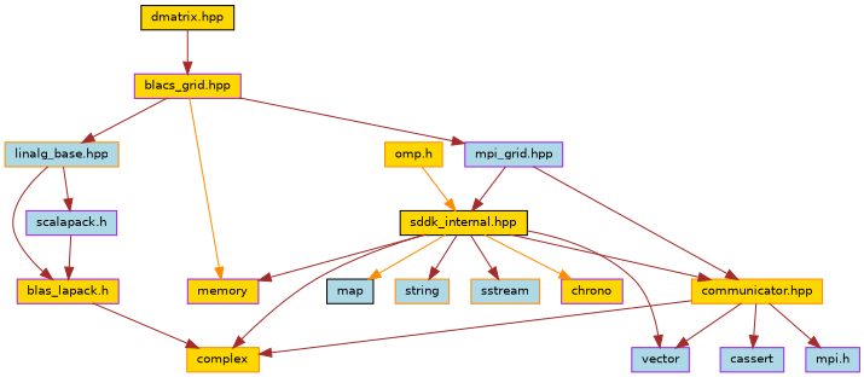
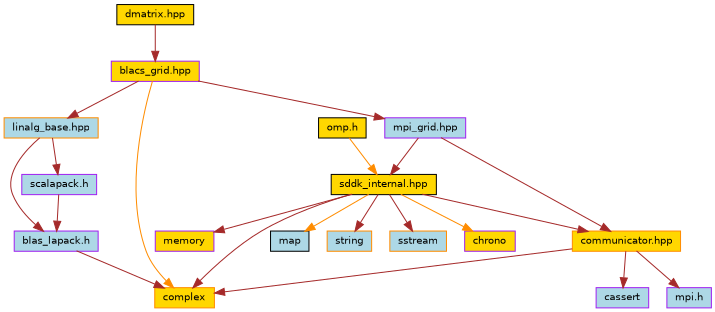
  digraph {
    node [color=purple fillcolor=gold fontname=Helvetica fontsize=10 shape=record style=filled]
    edge [color=brown fontname=Helvetica fontsize=10 labelfontname=Helvetica labelfontsize=10 style=solid]
    n1 [color=black fontcolor=black height=0.2 label="dmatrix.hpp" width=0.4]
    n2 [height=0.2 label="blacs_grid.hpp" width=0.4]
    n3 [height=0.2 label=memory width=0.4]
    n4 [fillcolor=lightblue height=0.2 label="mpi_grid.hpp" width=0.4]
    n5 [color=darkorange fillcolor=lightblue height=0.2 label="linalg_base.hpp" width=0.4]
    n6 [color=black height=0.2 label="sddk_internal.hpp" width=0.4]
    n7 [color=darkorange height=0.2 label="communicator.hpp" width=0.4]
-   n8 [height=0.2 label="blas_lapack.h" width=0.4]
+   n8 [fillcolor=lightblue height=0.2 label="blas_lapack.h" width=0.4]
    n9 [fillcolor=lightblue height=0.2 label="scalapack.h" width=0.4]
    n10 [color=darkorange fillcolor=lightblue height=0.2 label=string width=0.4]
    n11 [color=darkorange fillcolor=lightblue height=0.2 label=sstream width=0.4]
    n12 [height=0.2 label=chrono width=0.4]
    n13 [color=black fillcolor=lightblue height=0.2 label=map width=0.4]
-   n14 [fillcolor=lightblue height=0.2 label=vector width=0.4]
    n15 [color=darkorange height=0.2 label=complex width=0.4]
    n16 [fillcolor=lightblue height=0.2 label="mpi.h" width=0.4]
    n17 [fillcolor=lightblue height=0.2 label=cassert width=0.4]
-   n18 [color=darkorange height=0.2 label="omp.h" width=0.4]
+   n18 [color=black height=0.2 label="omp.h" width=0.4]
    n1 -> n2
-   n2 -> n3 [color=darkorange]
+   n2 -> n15 [color=darkorange]
    n2 -> n4
    n2 -> n5
    n4 -> n6
    n4 -> n7
    n5 -> n8
    n5 -> n9
    n6 -> n3
    n6 -> n7
    n6 -> n10
    n6 -> n11
    n6 -> n12 [color=darkorange]
    n6 -> n13 [color=darkorange]
-   n6 -> n14
    n6 -> n15
-   n7 -> n14
    n7 -> n15
    n7 -> n16
    n7 -> n17
    n8 -> n15
    n9 -> n8
    n18 -> n6 [color=darkorange]
  }
